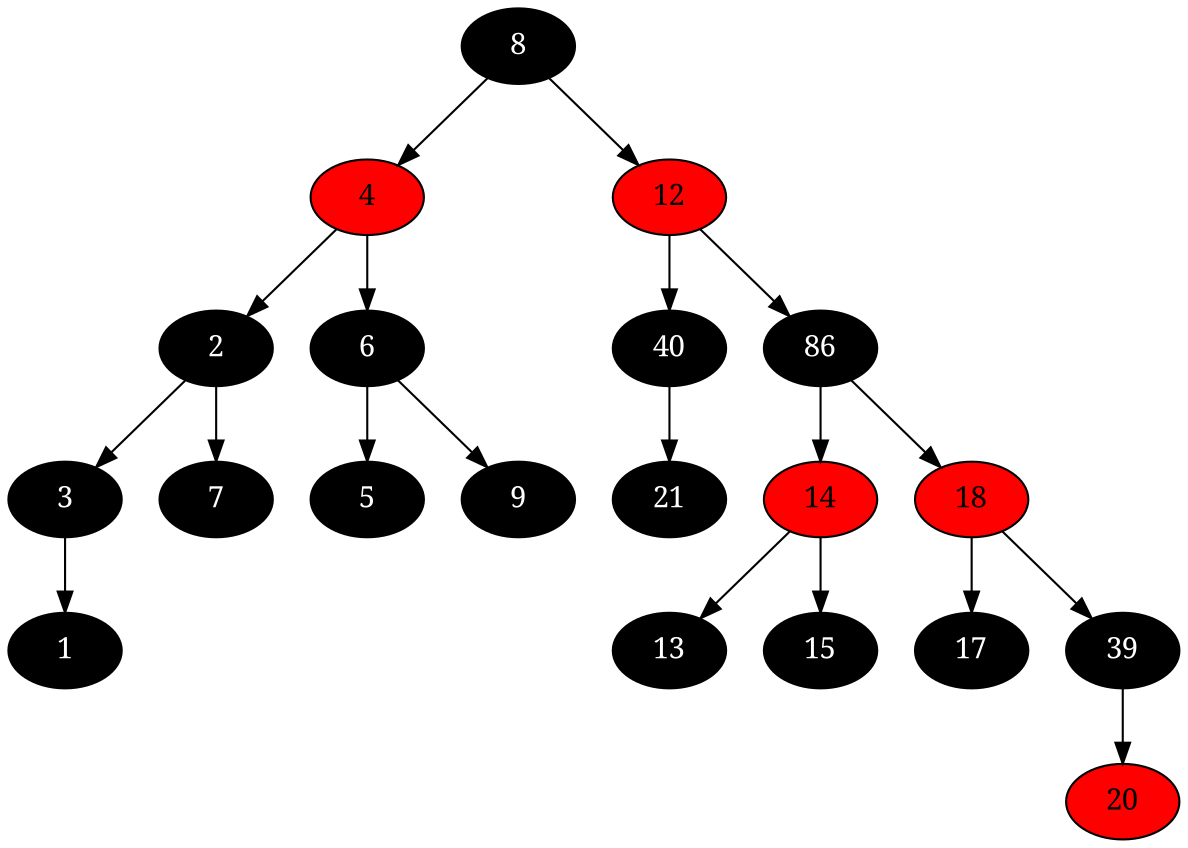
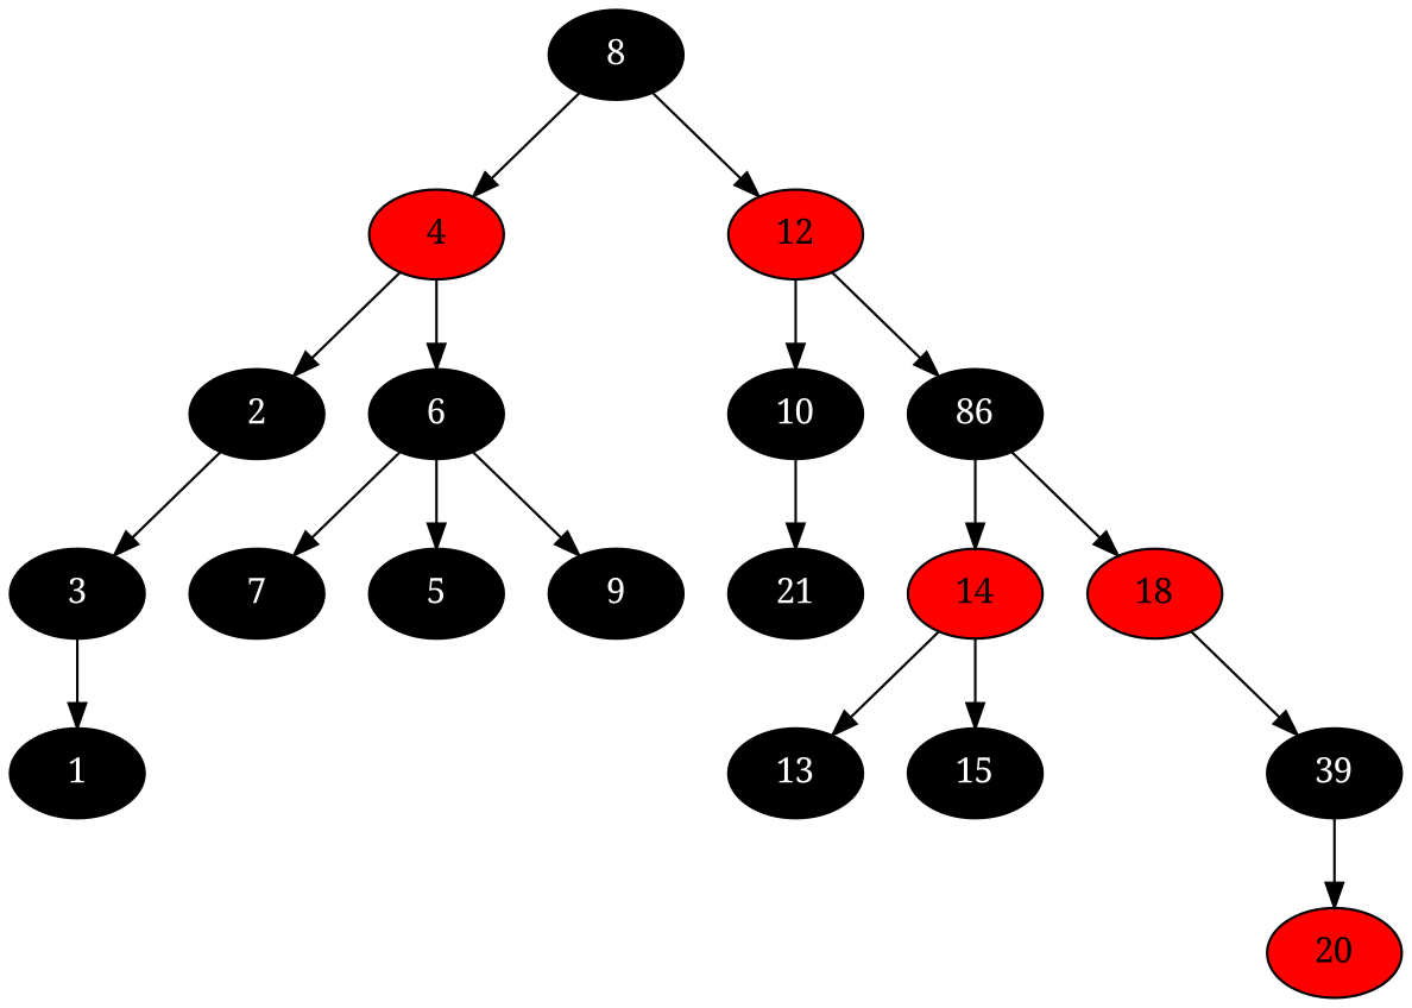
  digraph {
    fontname="Noto Serif"
    node [fillcolor=black fontname="Noto Serif" style=filled fontcolor=white]
    edge [fontname="Noto Serif"]
    4 [fillcolor=red fontcolor=""]
    8
    12 [fillcolor=red fontcolor=""]
    2
    6
-   10 [label=40]
+   10
    n7 [label=86]
    3
    5
    7
    9
    1
    n13 [label=21]
    14 [fillcolor=red fontcolor=""]
    18 [fillcolor=red fontcolor=""]
    13
    15
-   17
    n19 [label=39]
    20 [fillcolor=red fontcolor=""]
    4 -> 2
    4 -> 6
    8 -> 4
    8 -> 12
    12 -> 10
    12 -> n7
    2 -> 3
    6 -> 5
-   2 -> 7
+   6 -> 7
    6 -> 9
    10 -> n13
    n7 -> 14
    n7 -> 18
    3 -> 1
    14 -> 13
    14 -> 15
-   18 -> 17
    18 -> n19
    n19 -> 20
  }
